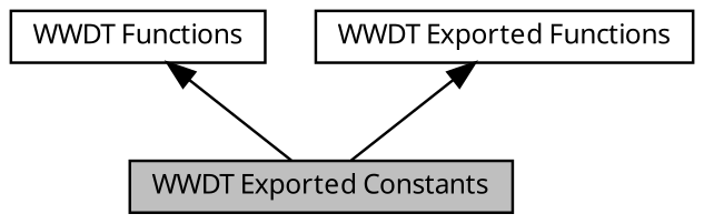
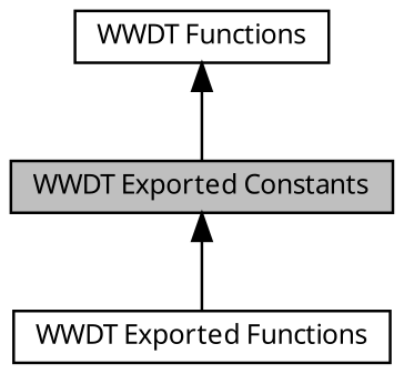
  digraph {
    fontname="Noto Sans"
    rankdir=TB
    node [color=black fillcolor=white fontname="Noto Sans" fontsize=10 shape=box style=filled]
    edge [dir=back fontname="Noto Sans" fontsize=10 labelfontname=Helvetica labelfontsize=10 shape=plaintext style=solid]
    n1 [height=0.2 label="WWDT Functions" width=0.4]
    n2 [fillcolor=grey75 fontcolor=black height=0.2 label="WWDT Exported Constants" width=0.4]
    n3 [height=0.2 label="WWDT Exported Functions" width=0.4]
    n1 -> n2
-   n3 -> n2
+   n2 -> n3
  }
